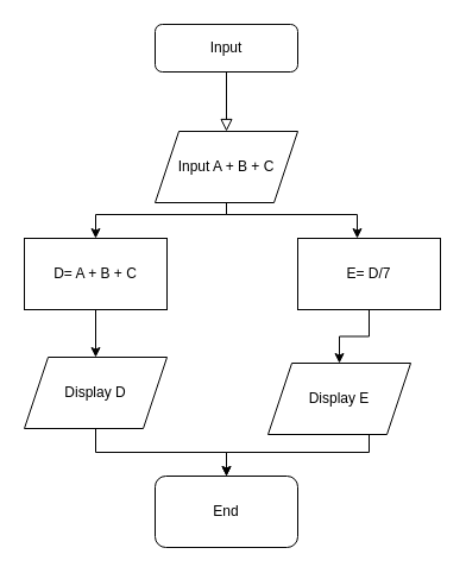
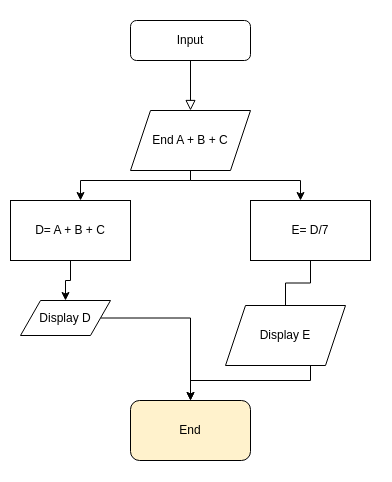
  <mxCell id="0" />
  <mxCell id="1" parent="0" />
  <mxCell id="2" value="" style="rounded=0;html=1;jettySize=auto;orthogonalLoop=1;fontSize=11;endArrow=block;endFill=0;endSize=8;strokeWidth=1;shadow=0;labelBackgroundColor=none;edgeStyle=orthogonalEdgeStyle;" edge="1" parent="1" source="3"><mxGeometry relative="1" as="geometry"><mxPoint x="190" y="110" as="targetPoint" /><Array as="points"><mxPoint x="190" y="100" /><mxPoint x="190" y="100" /></Array></mxGeometry></mxCell>
  <mxCell id="3" value="Input" style="rounded=1;whiteSpace=wrap;html=1;fontSize=12;glass=0;strokeWidth=1;shadow=0;" vertex="1" parent="1"><mxGeometry x="130" y="20" width="120" height="40" as="geometry" /></mxCell>
  <mxCell id="4" value="" style="edgeStyle=orthogonalEdgeStyle;rounded=0;orthogonalLoop=1;jettySize=auto;html=1;" edge="1" parent="1" source="5" target="7"><mxGeometry relative="1" as="geometry"><Array as="points"><mxPoint x="190" y="180" /><mxPoint x="80" y="180" /></Array></mxGeometry></mxCell>
- <mxCell id="5" value="Input A + B + C" style="shape=parallelogram;perimeter=parallelogramPerimeter;whiteSpace=wrap;html=1;fixedSize=1;" vertex="1" parent="1"><mxGeometry x="130" y="110" width="120" height="60" as="geometry" /></mxCell>
+ <mxCell id="5" value="End A + B + C" style="shape=parallelogram;perimeter=parallelogramPerimeter;whiteSpace=wrap;html=1;fixedSize=1;" vertex="1" parent="1"><mxGeometry x="130" y="110" width="120" height="60" as="geometry" /></mxCell>
  <mxCell id="6" value="" style="edgeStyle=orthogonalEdgeStyle;rounded=0;orthogonalLoop=1;jettySize=auto;html=1;" edge="1" parent="1" source="7" target="9"><mxGeometry relative="1" as="geometry" /></mxCell>
- <mxCell id="7" value="D= A + B + C" style="whiteSpace=wrap;html=1;" vertex="1" parent="1"><mxGeometry x="20" y="200" width="120" height="60" as="geometry" /></mxCell>
+ <mxCell id="7" value="D= A + B + C" style="whiteSpace=wrap;html=1;" vertex="1" parent="1"><mxGeometry x="10" y="200" width="120" height="60" as="geometry" /></mxCell>
  <mxCell id="8" value="" style="edgeStyle=orthogonalEdgeStyle;rounded=0;orthogonalLoop=1;jettySize=auto;html=1;" edge="1" parent="1" source="9" target="10"><mxGeometry relative="1" as="geometry" /></mxCell>
- <mxCell id="9" value="Display D" style="shape=parallelogram;perimeter=parallelogramPerimeter;whiteSpace=wrap;html=1;fixedSize=1;" vertex="1" parent="1"><mxGeometry x="20" y="300" width="120" height="60" as="geometry" /></mxCell>
- <mxCell id="10" value="End" style="rounded=1;whiteSpace=wrap;html=1;" vertex="1" parent="1"><mxGeometry x="130" y="400" width="120" height="60" as="geometry" /></mxCell>
+ <mxCell id="9" value="Display D" style="shape=parallelogram;perimeter=parallelogramPerimeter;whiteSpace=wrap;html=1;fixedSize=1;" vertex="1" parent="1"><mxGeometry x="20" y="300" width="90" height="35" as="geometry" /></mxCell>
+ <mxCell id="10" value="End" style="rounded=1;whiteSpace=wrap;html=1;fillColor=#fff2cc;" vertex="1" parent="1"><mxGeometry x="130" y="400" width="120" height="60" as="geometry" /></mxCell>
  <mxCell id="11" value="" style="edgeStyle=orthogonalEdgeStyle;rounded=0;orthogonalLoop=1;jettySize=auto;html=1;" edge="1" parent="1"><mxGeometry relative="1" as="geometry"><mxPoint x="190" y="170" as="sourcePoint" /><mxPoint x="300" y="200" as="targetPoint" /><Array as="points"><mxPoint x="190" y="180" /><mxPoint x="300" y="180" /></Array></mxGeometry></mxCell>
- <mxCell id="12" value="" style="edgeStyle=orthogonalEdgeStyle;rounded=0;orthogonalLoop=1;jettySize=auto;html=1;" edge="1" parent="1" source="13" target="14"><mxGeometry relative="1" as="geometry" /></mxCell>
+ <mxCell id="12" value="" style="edgeStyle=orthogonalEdgeStyle;rounded=0;orthogonalLoop=1;jettySize=auto;html=1;endArrow=none;" edge="1" parent="1" source="13" target="14"><mxGeometry relative="1" as="geometry" /></mxCell>
  <mxCell id="13" value="E= D/7" style="whiteSpace=wrap;html=1;" vertex="1" parent="1"><mxGeometry x="250" y="200" width="120" height="60" as="geometry" /></mxCell>
  <mxCell id="14" value="Display E" style="shape=parallelogram;perimeter=parallelogramPerimeter;whiteSpace=wrap;html=1;fixedSize=1;" vertex="1" parent="1"><mxGeometry x="225" y="305" width="120" height="60" as="geometry" /></mxCell>
  <mxCell id="15" value="" style="edgeStyle=orthogonalEdgeStyle;rounded=0;orthogonalLoop=1;jettySize=auto;html=1;exitX=0.5;exitY=1;exitDx=0;exitDy=0;" edge="1" parent="1" source="14"><mxGeometry relative="1" as="geometry"><mxPoint x="220" y="380" as="sourcePoint" /><mxPoint x="190" y="400" as="targetPoint" /><Array as="points"><mxPoint x="310" y="380" /><mxPoint x="190" y="380" /></Array></mxGeometry></mxCell>
